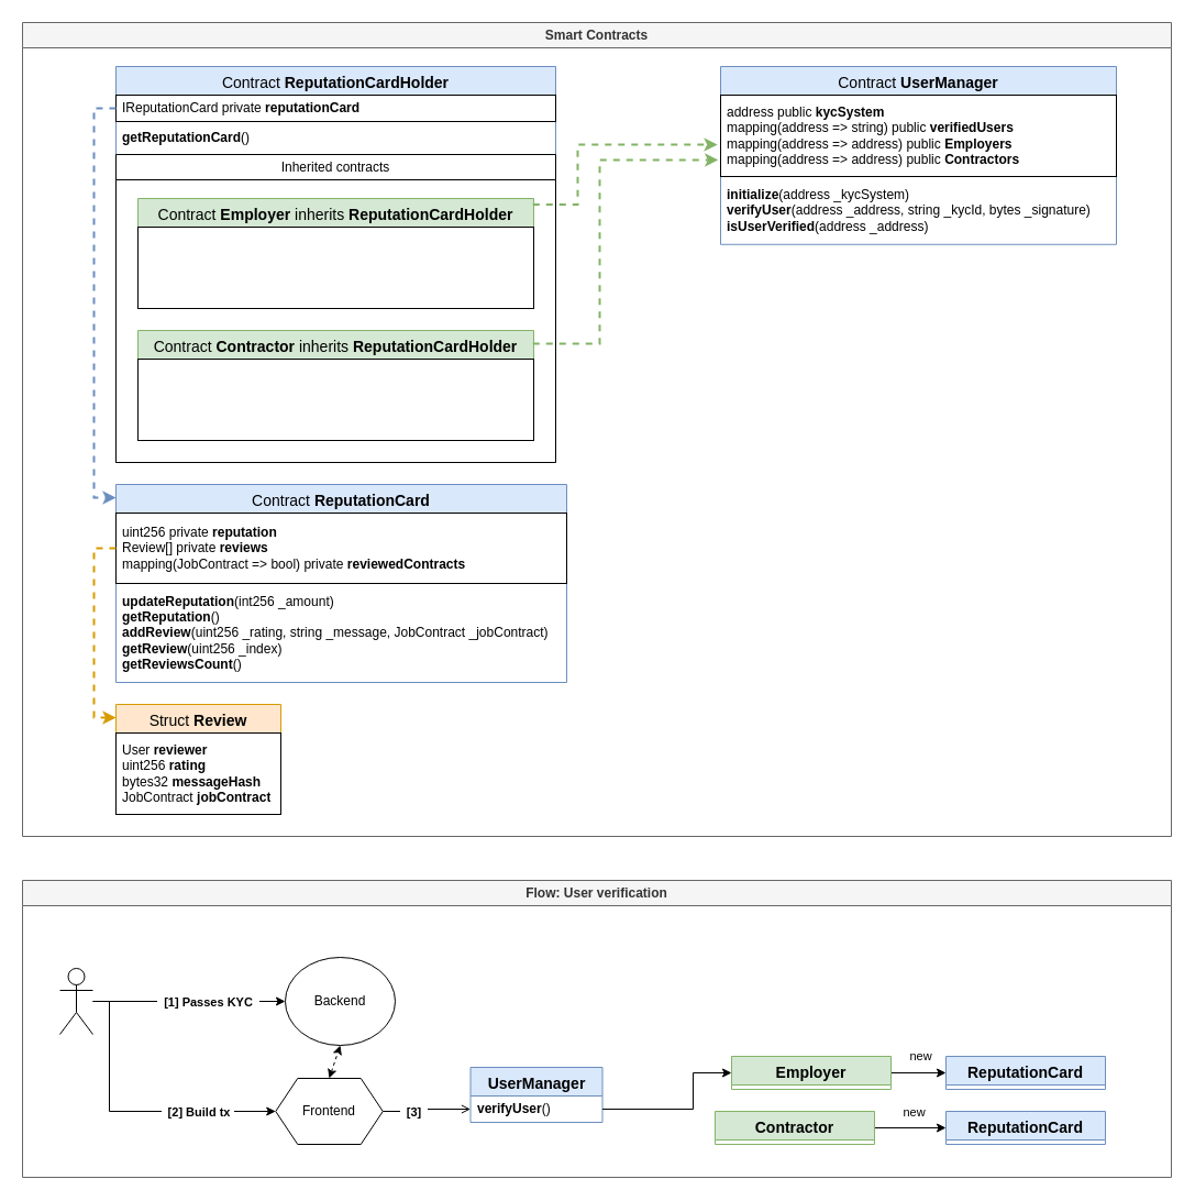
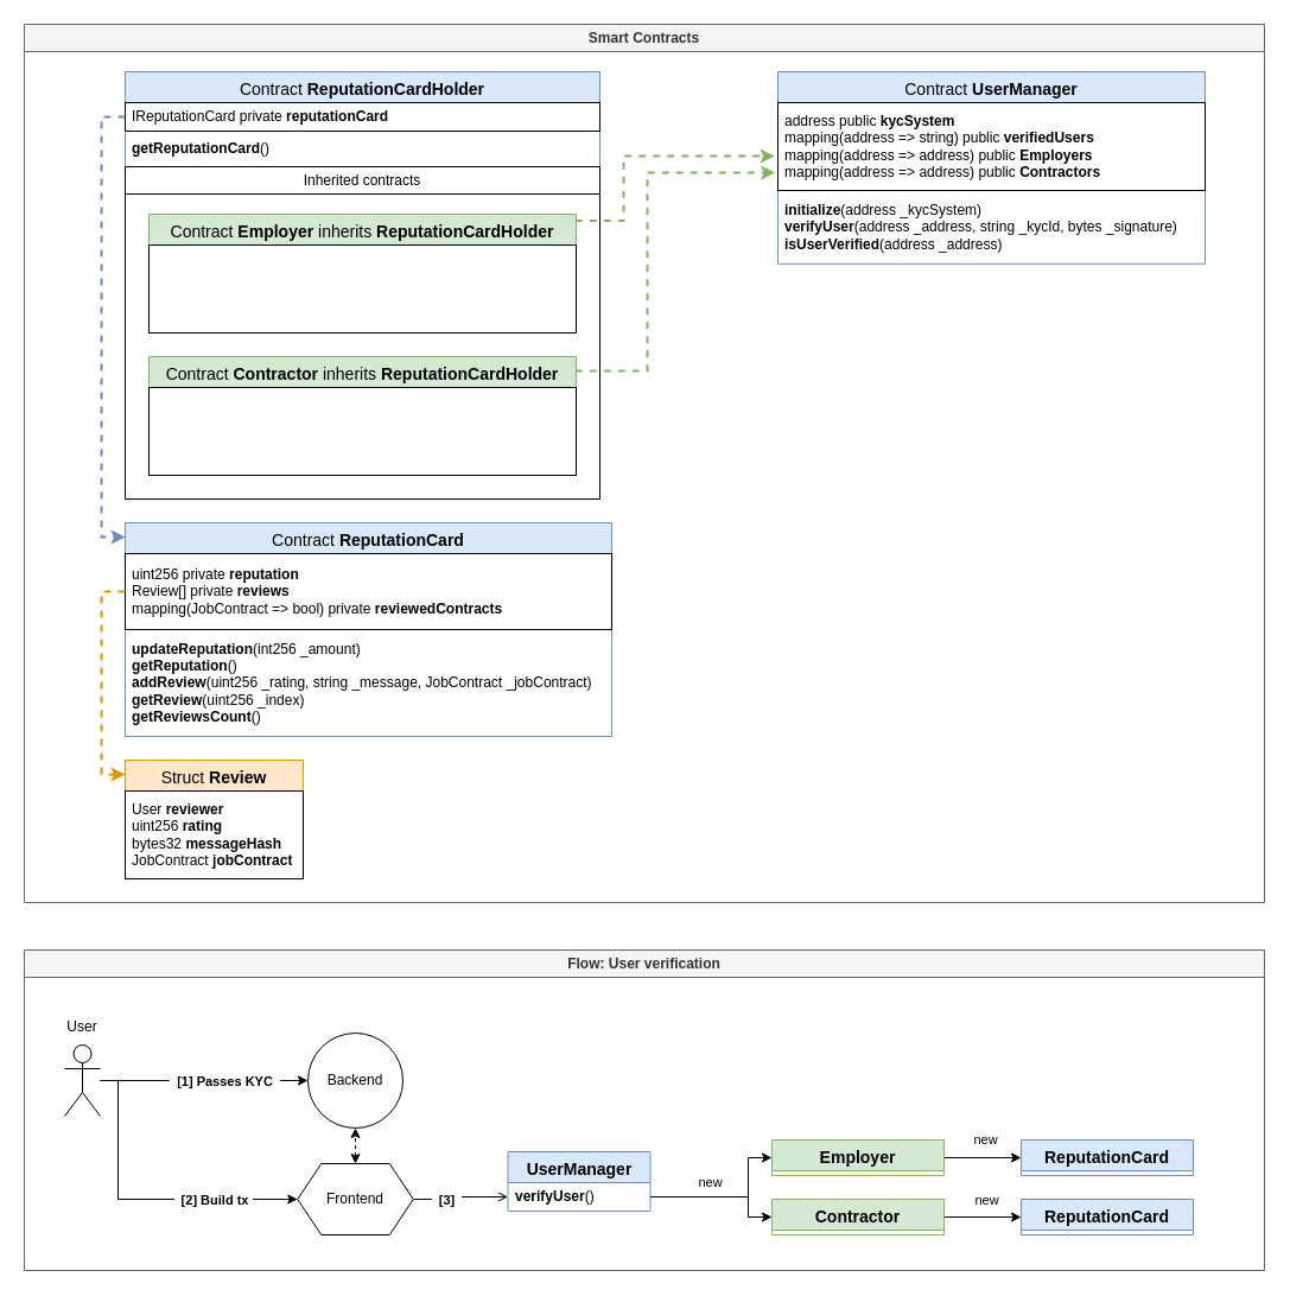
  <mxCell id="0" />
  <mxCell id="1" parent="0" />
  <mxCell id="2" value="Smart Contracts" style="swimlane;whiteSpace=wrap;html=1;fillColor=#f5f5f5;fontColor=#333333;strokeColor=#666666;" vertex="1" parent="1"><mxGeometry x="20" y="20" width="1045" height="740" as="geometry"><mxRectangle x="95" y="-130" width="140" height="30" as="alternateBounds" /></mxGeometry></mxCell>
  <mxCell id="3" value="&lt;font style=&quot;font-size: 14px;&quot;&gt;&lt;span style=&quot;font-weight: normal;&quot;&gt;Contract &lt;/span&gt;ReputationCardHolder&lt;br&gt;&lt;/font&gt;" style="swimlane;fontStyle=1;align=center;verticalAlign=top;childLayout=stackLayout;horizontal=1;startSize=26;horizontalStack=0;resizeParent=1;resizeParentMax=0;resizeLast=0;collapsible=1;marginBottom=0;whiteSpace=wrap;html=1;fillColor=#dae8fc;strokeColor=#6c8ebf;" vertex="1" parent="2"><mxGeometry x="84.99" y="40" width="400" height="360" as="geometry" /></mxCell>
  <mxCell id="4" value="&lt;div style=&quot;border-color: var(--border-color);&quot;&gt;&lt;div style=&quot;border-color: var(--border-color);&quot;&gt;IReputationCard private &lt;b&gt;reputationCard&lt;/b&gt;&lt;br&gt;&lt;/div&gt;&lt;/div&gt;" style="text;strokeColor=default;fillColor=none;align=left;verticalAlign=middle;spacingLeft=4;spacingRight=4;overflow=hidden;rotatable=0;points=[[0,0.5],[1,0.5]];portConstraint=eastwest;whiteSpace=wrap;html=1;strokeWidth=1;rounded=0;absoluteArcSize=0;shadow=0;spacingTop=0;spacing=2;" vertex="1" parent="3"><mxGeometry y="26" width="400" height="24" as="geometry" /></mxCell>
  <mxCell id="5" value="&lt;b&gt;getReputationCard&lt;/b&gt;()" style="text;strokeColor=none;fillColor=none;align=left;verticalAlign=middle;spacingLeft=4;spacingRight=4;overflow=hidden;rotatable=0;points=[[0,0.5],[1,0.5]];portConstraint=eastwest;whiteSpace=wrap;html=1;strokeWidth=1;rounded=0;absoluteArcSize=0;shadow=0;spacingTop=0;spacing=2;" vertex="1" parent="3"><mxGeometry y="50" width="400" height="30" as="geometry" /></mxCell>
  <mxCell id="6" value="&lt;span style=&quot;font-weight: normal;&quot;&gt;Inherited contracts&lt;/span&gt;" style="swimlane;whiteSpace=wrap;html=1;" vertex="1" parent="3"><mxGeometry y="80" width="400" height="280" as="geometry" /></mxCell>
  <mxCell id="7" value="&lt;font style=&quot;font-size: 14px;&quot;&gt;&lt;span style=&quot;font-size: 14px; font-weight: normal;&quot;&gt;Contract&lt;/span&gt;&lt;span style=&quot;font-size: 14px;&quot;&gt; Employer &lt;/span&gt;&lt;span style=&quot;font-weight: normal;&quot;&gt;&lt;font style=&quot;font-size: 14px;&quot;&gt;inherits&amp;nbsp;&lt;/font&gt;&lt;/span&gt;&lt;/font&gt;&lt;span style=&quot;font-size: 14px;&quot;&gt;&lt;font style=&quot;font-size: 14px;&quot;&gt;ReputationCardHolder&lt;/font&gt;&lt;/span&gt;" style="swimlane;fontStyle=1;align=center;verticalAlign=top;childLayout=stackLayout;horizontal=1;startSize=26;horizontalStack=0;resizeParent=1;resizeParentMax=0;resizeLast=0;collapsible=1;marginBottom=0;whiteSpace=wrap;html=1;fillColor=#d5e8d4;strokeColor=#82b366;" vertex="1" parent="6"><mxGeometry x="20" y="40" width="360" height="100" as="geometry" /></mxCell>
  <mxCell id="8" value="&lt;div style=&quot;border-color: var(--border-color);&quot;&gt;&lt;br&gt;&lt;/div&gt;" style="text;strokeColor=default;fillColor=none;align=left;verticalAlign=middle;spacingLeft=4;spacingRight=4;overflow=hidden;rotatable=0;points=[[0,0.5],[1,0.5]];portConstraint=eastwest;whiteSpace=wrap;html=1;strokeWidth=1;rounded=0;absoluteArcSize=0;shadow=0;spacingTop=0;spacing=2;" vertex="1" parent="7"><mxGeometry y="26" width="360" height="74" as="geometry" /></mxCell>
  <mxCell id="9" value="&lt;font style=&quot;font-size: 14px;&quot;&gt;&lt;span style=&quot;font-size: 14px; font-weight: normal;&quot;&gt;Contract&lt;/span&gt;&lt;span style=&quot;font-size: 14px;&quot;&gt; Contractor&amp;nbsp;&lt;/span&gt;&lt;span style=&quot;font-weight: normal;&quot;&gt;&lt;font style=&quot;font-size: 14px;&quot;&gt;inherits&amp;nbsp;&lt;/font&gt;&lt;/span&gt;&lt;/font&gt;&lt;span style=&quot;font-size: 14px;&quot;&gt;&lt;font style=&quot;font-size: 14px;&quot;&gt;ReputationCardHolder&lt;/font&gt;&lt;/span&gt;" style="swimlane;fontStyle=1;align=center;verticalAlign=top;childLayout=stackLayout;horizontal=1;startSize=26;horizontalStack=0;resizeParent=1;resizeParentMax=0;resizeLast=0;collapsible=1;marginBottom=0;whiteSpace=wrap;html=1;fillColor=#d5e8d4;strokeColor=#82b366;" vertex="1" parent="6"><mxGeometry x="20" y="160" width="360" height="100" as="geometry" /></mxCell>
  <mxCell id="10" value="&lt;div style=&quot;border-color: var(--border-color);&quot;&gt;&lt;br&gt;&lt;/div&gt;" style="text;strokeColor=default;fillColor=none;align=left;verticalAlign=middle;spacingLeft=4;spacingRight=4;overflow=hidden;rotatable=0;points=[[0,0.5],[1,0.5]];portConstraint=eastwest;whiteSpace=wrap;html=1;strokeWidth=1;rounded=0;absoluteArcSize=0;shadow=0;spacingTop=0;spacing=2;" vertex="1" parent="9"><mxGeometry y="26" width="360" height="74" as="geometry" /></mxCell>
  <mxCell id="11" value="&lt;font style=&quot;font-size: 14px;&quot;&gt;&lt;span style=&quot;font-weight: normal;&quot;&gt;Contract&lt;/span&gt; UserManager&lt;br&gt;&lt;/font&gt;" style="swimlane;fontStyle=1;align=center;verticalAlign=top;childLayout=stackLayout;horizontal=1;startSize=26;horizontalStack=0;resizeParent=1;resizeParentMax=0;resizeLast=0;collapsible=1;marginBottom=0;whiteSpace=wrap;html=1;fillColor=#dae8fc;strokeColor=#6c8ebf;" vertex="1" parent="2"><mxGeometry x="634.99" y="40" width="360.01" height="161.78" as="geometry" /></mxCell>
  <mxCell id="12" value="&lt;div style=&quot;border-color: var(--border-color);&quot;&gt;address public&amp;nbsp;&lt;b style=&quot;border-color: var(--border-color);&quot;&gt;kycSystem&lt;/b&gt;&lt;/div&gt;&lt;div style=&quot;border-color: var(--border-color);&quot;&gt;mapping(address =&amp;gt; string) public&amp;nbsp;&lt;b style=&quot;border-color: var(--border-color);&quot;&gt;verifiedUsers&lt;/b&gt;&lt;/div&gt;&lt;div style=&quot;border-color: var(--border-color);&quot;&gt;mapping(address =&amp;gt; address) public&amp;nbsp;&lt;b style=&quot;border-color: var(--border-color);&quot;&gt;Employers&lt;/b&gt;&lt;/div&gt;&lt;div style=&quot;border-color: var(--border-color);&quot;&gt;mapping(address =&amp;gt; address) public&amp;nbsp;&lt;b style=&quot;border-color: var(--border-color);&quot;&gt;Contractors&lt;/b&gt;&lt;/div&gt;" style="text;strokeColor=default;fillColor=none;align=left;verticalAlign=middle;spacingLeft=4;spacingRight=4;overflow=hidden;rotatable=0;points=[[0,0.5],[1,0.5]];portConstraint=eastwest;whiteSpace=wrap;html=1;strokeWidth=1;rounded=0;absoluteArcSize=0;shadow=0;spacingTop=0;spacing=2;" vertex="1" parent="11"><mxGeometry y="26" width="360.01" height="74" as="geometry" /></mxCell>
  <mxCell id="13" value="&lt;b&gt;initialize&lt;/b&gt;(address _kycSystem)&lt;br&gt;&lt;b&gt;verifyUser&lt;/b&gt;(address _address, string _kycId, bytes _signature)&lt;br&gt;&lt;b&gt;isUserVerified&lt;/b&gt;(address _address)" style="text;strokeColor=none;fillColor=none;align=left;verticalAlign=middle;spacingLeft=4;spacingRight=4;overflow=hidden;rotatable=0;points=[[0,0.5],[1,0.5]];portConstraint=eastwest;whiteSpace=wrap;html=1;strokeWidth=1;rounded=0;absoluteArcSize=0;shadow=0;spacingTop=0;spacing=2;" vertex="1" parent="11"><mxGeometry y="100" width="360.01" height="61.78" as="geometry" /></mxCell>
  <mxCell id="14" value="&lt;font style=&quot;font-size: 14px;&quot;&gt;&lt;span style=&quot;font-weight: normal;&quot;&gt;Contract &lt;/span&gt;ReputationCard&lt;br&gt;&lt;/font&gt;" style="swimlane;fontStyle=1;align=center;verticalAlign=top;childLayout=stackLayout;horizontal=1;startSize=26;horizontalStack=0;resizeParent=1;resizeParentMax=0;resizeLast=0;collapsible=1;marginBottom=0;whiteSpace=wrap;html=1;fillColor=#dae8fc;strokeColor=#6c8ebf;" vertex="1" parent="2"><mxGeometry x="84.99" y="420" width="410" height="180" as="geometry" /></mxCell>
  <mxCell id="15" value="&lt;div style=&quot;border-color: var(--border-color);&quot;&gt;&lt;div style=&quot;border-color: var(--border-color);&quot;&gt;uint256 private &lt;b&gt;reputation&lt;/b&gt;&lt;/div&gt;&lt;div style=&quot;border-color: var(--border-color);&quot;&gt;Review[] private &lt;b&gt;reviews&lt;/b&gt;&lt;/div&gt;&lt;div style=&quot;border-color: var(--border-color);&quot;&gt;mapping(JobContract =&amp;gt; bool) private &lt;b&gt;reviewedContracts&lt;/b&gt;&lt;/div&gt;&lt;/div&gt;" style="text;strokeColor=default;fillColor=none;align=left;verticalAlign=middle;spacingLeft=4;spacingRight=4;overflow=hidden;rotatable=0;points=[[0,0.5],[1,0.5]];portConstraint=eastwest;whiteSpace=wrap;html=1;strokeWidth=1;rounded=0;absoluteArcSize=0;shadow=0;spacingTop=0;spacing=2;" vertex="1" parent="14"><mxGeometry y="26" width="410" height="64" as="geometry" /></mxCell>
  <mxCell id="16" value="&lt;div&gt;&lt;b&gt;updateReputation&lt;/b&gt;(int256 _amount)&lt;/div&gt;&lt;div&gt;&lt;b&gt;getReputation&lt;/b&gt;()&lt;/div&gt;&lt;div&gt;&lt;b&gt;addReview&lt;/b&gt;(&lt;span style=&quot;background-color: initial;&quot;&gt;uint256 _rating,&amp;nbsp;&lt;/span&gt;&lt;span style=&quot;background-color: initial;&quot;&gt;string _message,&lt;/span&gt;&lt;span style=&quot;background-color: initial;&quot;&gt;&amp;nbsp;JobContract _jobContract&lt;/span&gt;&lt;span style=&quot;background-color: initial;&quot;&gt;)&lt;/span&gt;&lt;/div&gt;&lt;div&gt;&lt;b&gt;getReview&lt;/b&gt;(uint256 _index)&lt;/div&gt;&lt;div&gt;&lt;b&gt;getReviewsCount&lt;/b&gt;()&lt;/div&gt;" style="text;strokeColor=none;fillColor=none;align=left;verticalAlign=middle;spacingLeft=4;spacingRight=4;overflow=hidden;rotatable=0;points=[[0,0.5],[1,0.5]];portConstraint=eastwest;whiteSpace=wrap;html=1;strokeWidth=1;rounded=0;absoluteArcSize=0;shadow=0;spacingTop=0;spacing=2;" vertex="1" parent="14"><mxGeometry y="90" width="410" height="90" as="geometry" /></mxCell>
  <mxCell id="17" value="&lt;font style=&quot;font-size: 14px;&quot;&gt;&lt;span style=&quot;font-weight: normal;&quot;&gt;Struct&lt;/span&gt; Review&lt;/font&gt;" style="swimlane;fontStyle=1;align=center;verticalAlign=top;childLayout=stackLayout;horizontal=1;startSize=26;horizontalStack=0;resizeParent=1;resizeParentMax=0;resizeLast=0;collapsible=1;marginBottom=0;whiteSpace=wrap;html=1;fillColor=#ffe6cc;strokeColor=#d79b00;" vertex="1" parent="2"><mxGeometry x="84.99" y="620" width="150" height="100" as="geometry" /></mxCell>
  <mxCell id="18" value="&lt;div style=&quot;border-color: var(--border-color);&quot;&gt;&lt;div style=&quot;border-color: var(--border-color);&quot;&gt;User &lt;b&gt;reviewer&lt;/b&gt;&lt;/div&gt;&lt;div style=&quot;border-color: var(--border-color);&quot;&gt;uint256 &lt;b&gt;rating&lt;/b&gt;&lt;/div&gt;&lt;div style=&quot;border-color: var(--border-color);&quot;&gt;bytes32 &lt;b&gt;messageHash&lt;/b&gt;&lt;/div&gt;&lt;div style=&quot;border-color: var(--border-color);&quot;&gt;JobContract &lt;b&gt;jobContract&lt;/b&gt;&lt;/div&gt;&lt;/div&gt;" style="text;strokeColor=default;fillColor=none;align=left;verticalAlign=middle;spacingLeft=4;spacingRight=4;overflow=hidden;rotatable=0;points=[[0,0.5],[1,0.5]];portConstraint=eastwest;whiteSpace=wrap;html=1;strokeWidth=1;rounded=0;absoluteArcSize=0;shadow=0;spacingTop=0;spacing=2;" vertex="1" parent="17"><mxGeometry y="26" width="150" height="74" as="geometry" /></mxCell>
  <mxCell id="19" style="edgeStyle=orthogonalEdgeStyle;rounded=0;orthogonalLoop=1;jettySize=auto;html=1;exitX=0.998;exitY=0.12;exitDx=0;exitDy=0;entryX=-0.006;entryY=0.797;entryDx=0;entryDy=0;entryPerimeter=0;exitPerimeter=0;fillColor=#d5e8d4;strokeColor=#82b366;strokeWidth=2;dashed=1;" edge="1" parent="2" source="9" target="12"><mxGeometry relative="1" as="geometry"><mxPoint x="595" y="240" as="sourcePoint" /><mxPoint x="595" y="524" as="targetPoint" /><Array as="points"><mxPoint x="525" y="292" /><mxPoint x="525" y="125" /></Array></mxGeometry></mxCell>
  <mxCell id="20" style="edgeStyle=orthogonalEdgeStyle;rounded=0;orthogonalLoop=1;jettySize=auto;html=1;exitX=0.998;exitY=0.055;exitDx=0;exitDy=0;entryX=-0.008;entryY=0.608;entryDx=0;entryDy=0;entryPerimeter=0;exitPerimeter=0;fillColor=#d5e8d4;strokeColor=#82b366;strokeWidth=2;dashed=1;" edge="1" parent="2" source="7" target="12"><mxGeometry relative="1" as="geometry"><mxPoint x="564" y="282" as="sourcePoint" /><mxPoint x="643" y="175" as="targetPoint" /><Array as="points"><mxPoint x="505" y="165" /><mxPoint x="505" y="111" /></Array></mxGeometry></mxCell>
  <mxCell id="21" style="edgeStyle=orthogonalEdgeStyle;rounded=0;orthogonalLoop=1;jettySize=auto;html=1;exitX=0;exitY=0.5;exitDx=0;exitDy=0;entryX=0;entryY=0.067;entryDx=0;entryDy=0;entryPerimeter=0;fillColor=#dae8fc;strokeColor=#6c8ebf;dashed=1;strokeWidth=2;" edge="1" parent="2" source="4" target="14"><mxGeometry relative="1" as="geometry" /></mxCell>
  <mxCell id="22" style="edgeStyle=orthogonalEdgeStyle;rounded=0;orthogonalLoop=1;jettySize=auto;html=1;entryX=0;entryY=0.12;entryDx=0;entryDy=0;entryPerimeter=0;fillColor=#ffe6cc;strokeColor=#d79b00;strokeWidth=2;dashed=1;" edge="1" parent="2" source="15" target="17"><mxGeometry relative="1" as="geometry" /></mxCell>
  <mxCell id="23" value="Flow: User verification" style="swimlane;whiteSpace=wrap;html=1;fillColor=#f5f5f5;fontColor=#333333;strokeColor=#666666;" vertex="1" parent="1"><mxGeometry x="20" y="800" width="1045" height="270" as="geometry" /></mxCell>
- <mxCell id="24" value="Backend" style="ellipse;whiteSpace=wrap;html=1;aspect=fixed;" vertex="1" parent="23"><mxGeometry x="239" y="70" width="100" height="80" as="geometry" /></mxCell>
+ <mxCell id="24" value="Backend" style="ellipse;whiteSpace=wrap;html=1;aspect=fixed;" vertex="1" parent="23"><mxGeometry x="239" y="70" width="80" height="80" as="geometry" /></mxCell>
  <mxCell id="25" style="edgeStyle=orthogonalEdgeStyle;rounded=0;orthogonalLoop=1;jettySize=auto;html=1;entryX=0;entryY=0.5;entryDx=0;entryDy=0;strokeWidth=1;" edge="1" parent="23" source="27" target="24"><mxGeometry relative="1" as="geometry" /></mxCell>
  <mxCell id="26" value="&lt;font style=&quot;font-size: 11px;&quot;&gt;&amp;nbsp; [1] Passes KYC&amp;nbsp;&amp;nbsp;&lt;/font&gt;" style="edgeLabel;html=1;align=center;verticalAlign=middle;resizable=0;points=[];fontStyle=1;fontSize=11;" vertex="1" connectable="0" parent="25"><mxGeometry x="-0.216" y="2" relative="1" as="geometry"><mxPoint x="35" y="2" as="offset" /></mxGeometry></mxCell>
  <mxCell id="27" value="" style="shape=umlActor;verticalLabelPosition=bottom;verticalAlign=top;html=1;outlineConnect=0;" vertex="1" parent="23"><mxGeometry x="34" y="80" width="30" height="60" as="geometry" /></mxCell>
  <mxCell id="28" style="edgeStyle=orthogonalEdgeStyle;rounded=0;orthogonalLoop=1;jettySize=auto;html=1;entryX=0;entryY=0.5;entryDx=0;entryDy=0;strokeWidth=1;endArrow=open;" edge="1" parent="23" source="30" target="36"><mxGeometry relative="1" as="geometry" /></mxCell>
  <mxCell id="29" value="&lt;b&gt;&amp;nbsp; [3]&amp;nbsp;&amp;nbsp;&lt;/b&gt;" style="edgeLabel;html=1;align=center;verticalAlign=middle;resizable=0;points=[];" vertex="1" connectable="0" parent="28"><mxGeometry x="-0.303" relative="1" as="geometry"><mxPoint as="offset" /></mxGeometry></mxCell>
  <mxCell id="30" value="Frontend" style="shape=hexagon;perimeter=hexagonPerimeter2;whiteSpace=wrap;html=1;fixedSize=1;" vertex="1" parent="23"><mxGeometry x="230.25" y="180" width="97.5" height="60" as="geometry" /></mxCell>
  <mxCell id="31" style="edgeStyle=orthogonalEdgeStyle;rounded=0;orthogonalLoop=1;jettySize=auto;html=1;entryX=0;entryY=0.5;entryDx=0;entryDy=0;strokeWidth=1;" edge="1" parent="23" source="27" target="30"><mxGeometry relative="1" as="geometry"><mxPoint x="55.25" y="190" as="sourcePoint" /><mxPoint x="230.25" y="190" as="targetPoint" /><Array as="points"><mxPoint x="79" y="110" /><mxPoint x="79" y="210" /></Array></mxGeometry></mxCell>
  <mxCell id="32" value="&lt;font style=&quot;font-size: 11px;&quot;&gt;&amp;nbsp; [2] Build tx&amp;nbsp;&lt;/font&gt;" style="edgeLabel;html=1;align=center;verticalAlign=middle;resizable=0;points=[];fontStyle=1;fontSize=11;" vertex="1" connectable="0" parent="31"><mxGeometry x="-0.216" y="2" relative="1" as="geometry"><mxPoint x="77" y="11" as="offset" /></mxGeometry></mxCell>
+ <mxCell id="33" value="User" style="text;html=1;strokeColor=none;fillColor=none;align=center;verticalAlign=middle;whiteSpace=wrap;rounded=0;" vertex="1" parent="23"><mxGeometry x="25" y="50" width="48" height="30" as="geometry" /></mxCell>
  <mxCell id="34" value="" style="endArrow=classic;startArrow=classic;html=1;rounded=0;exitX=0.5;exitY=0;exitDx=0;exitDy=0;entryX=0.5;entryY=1;entryDx=0;entryDy=0;dashed=1;" edge="1" parent="23" source="30" target="24"><mxGeometry width="50" height="50" relative="1" as="geometry"><mxPoint x="349" y="170" as="sourcePoint" /><mxPoint x="399" y="120" as="targetPoint" /></mxGeometry></mxCell>
  <mxCell id="35" value="&lt;font style=&quot;font-size: 14px;&quot;&gt;UserManager&lt;br&gt;&lt;/font&gt;" style="swimlane;fontStyle=1;align=center;verticalAlign=top;childLayout=stackLayout;horizontal=1;startSize=26;horizontalStack=0;resizeParent=1;resizeParentMax=0;resizeLast=0;collapsible=1;marginBottom=0;whiteSpace=wrap;html=1;fillColor=#dae8fc;strokeColor=#6c8ebf;" vertex="1" parent="23"><mxGeometry x="407.5" y="170" width="120" height="50" as="geometry" /></mxCell>
  <mxCell id="36" value="&lt;b&gt;verifyUser&lt;/b&gt;()" style="text;strokeColor=none;fillColor=none;align=left;verticalAlign=middle;spacingLeft=4;spacingRight=4;overflow=hidden;rotatable=0;points=[[0,0.5],[1,0.5]];portConstraint=eastwest;whiteSpace=wrap;html=1;strokeWidth=1;rounded=0;absoluteArcSize=0;shadow=0;spacingTop=0;spacing=2;" vertex="1" parent="35"><mxGeometry y="26" width="120" height="24" as="geometry" /></mxCell>
  <mxCell id="37" value="new" style="edgeStyle=orthogonalEdgeStyle;rounded=0;orthogonalLoop=1;jettySize=auto;html=1;entryX=0;entryY=0.5;entryDx=0;entryDy=0;" edge="1" parent="23" source="38" target="45"><mxGeometry x="0.077" y="15" relative="1" as="geometry"><mxPoint as="offset" /></mxGeometry></mxCell>
- <mxCell id="38" value="&lt;font style=&quot;font-size: 14px;&quot;&gt;&lt;span style=&quot;font-size: 14px;&quot;&gt;Employer&lt;/span&gt;&lt;/font&gt;" style="swimlane;fontStyle=1;align=center;verticalAlign=top;childLayout=stackLayout;horizontal=1;startSize=26;horizontalStack=0;resizeParent=1;resizeParentMax=0;resizeLast=0;collapsible=1;marginBottom=0;whiteSpace=wrap;html=1;fillColor=#d5e8d4;strokeColor=#82b366;" vertex="1" parent="23"><mxGeometry x="645" y="160" width="145" height="30" as="geometry" /></mxCell>
+ <mxCell id="38" value="&lt;font style=&quot;font-size: 14px;&quot;&gt;&lt;span style=&quot;font-size: 14px;&quot;&gt;Employer&lt;/span&gt;&lt;/font&gt;" style="swimlane;fontStyle=1;align=center;verticalAlign=top;childLayout=stackLayout;horizontal=1;startSize=26;horizontalStack=0;resizeParent=1;resizeParentMax=0;resizeLast=0;collapsible=1;marginBottom=0;whiteSpace=wrap;html=1;fillColor=#d5e8d4;strokeColor=#82b366;" vertex="1" parent="23"><mxGeometry x="630" y="160" width="145" height="30" as="geometry" /></mxCell>
  <mxCell id="39" style="edgeStyle=orthogonalEdgeStyle;rounded=0;orthogonalLoop=1;jettySize=auto;html=1;entryX=0;entryY=0.5;entryDx=0;entryDy=0;" edge="1" parent="23" source="41" target="46"><mxGeometry relative="1" as="geometry" /></mxCell>
  <mxCell id="40" value="new" style="edgeLabel;html=1;align=center;verticalAlign=middle;resizable=0;points=[];" vertex="1" connectable="0" parent="39"><mxGeometry x="0.077" y="1" relative="1" as="geometry"><mxPoint y="-14" as="offset" /></mxGeometry></mxCell>
  <mxCell id="41" value="&lt;font style=&quot;font-size: 14px;&quot;&gt;&lt;span style=&quot;font-size: 14px;&quot;&gt;Contractor&lt;/span&gt;&lt;/font&gt;" style="swimlane;fontStyle=1;align=center;verticalAlign=top;childLayout=stackLayout;horizontal=1;startSize=26;horizontalStack=0;resizeParent=1;resizeParentMax=0;resizeLast=0;collapsible=1;marginBottom=0;whiteSpace=wrap;html=1;fillColor=#d5e8d4;strokeColor=#82b366;" vertex="1" parent="23"><mxGeometry x="630" y="210" width="145" height="30" as="geometry" /></mxCell>
+ <mxCell id="42" style="edgeStyle=orthogonalEdgeStyle;rounded=0;orthogonalLoop=1;jettySize=auto;html=1;exitX=1;exitY=0.5;exitDx=0;exitDy=0;entryX=0;entryY=0.5;entryDx=0;entryDy=0;" edge="1" parent="23" source="36" target="41"><mxGeometry relative="1" as="geometry"><mxPoint x="815" y="110" as="targetPoint" /><Array as="points"><mxPoint x="610" y="208" /><mxPoint x="610" y="225" /></Array></mxGeometry></mxCell>
+ <mxCell id="43" value="new" style="edgeLabel;html=1;align=center;verticalAlign=middle;resizable=0;points=[];" vertex="1" connectable="0" parent="42"><mxGeometry x="0.282" relative="1" as="geometry"><mxPoint x="-27" y="-13" as="offset" /></mxGeometry></mxCell>
  <mxCell id="44" style="edgeStyle=orthogonalEdgeStyle;rounded=0;orthogonalLoop=1;jettySize=auto;html=1;exitX=1;exitY=0.5;exitDx=0;exitDy=0;entryX=0;entryY=0.5;entryDx=0;entryDy=0;" edge="1" parent="23" source="36" target="38"><mxGeometry relative="1" as="geometry"><Array as="points"><mxPoint x="610" y="208" /><mxPoint x="610" y="175" /></Array></mxGeometry></mxCell>
  <mxCell id="45" value="&lt;font style=&quot;font-size: 14px;&quot;&gt;&lt;span style=&quot;font-size: 14px;&quot;&gt;ReputationCard&lt;/span&gt;&lt;/font&gt;" style="swimlane;fontStyle=1;align=center;verticalAlign=top;childLayout=stackLayout;horizontal=1;startSize=26;horizontalStack=0;resizeParent=1;resizeParentMax=0;resizeLast=0;collapsible=1;marginBottom=0;whiteSpace=wrap;html=1;fillColor=#dae8fc;strokeColor=#6c8ebf;" vertex="1" parent="23"><mxGeometry x="840" y="160" width="145" height="30" as="geometry" /></mxCell>
  <mxCell id="46" value="&lt;font style=&quot;font-size: 14px;&quot;&gt;&lt;span style=&quot;font-size: 14px;&quot;&gt;ReputationCard&lt;/span&gt;&lt;/font&gt;" style="swimlane;fontStyle=1;align=center;verticalAlign=top;childLayout=stackLayout;horizontal=1;startSize=26;horizontalStack=0;resizeParent=1;resizeParentMax=0;resizeLast=0;collapsible=1;marginBottom=0;whiteSpace=wrap;html=1;fillColor=#dae8fc;strokeColor=#6c8ebf;" vertex="1" parent="23"><mxGeometry x="840" y="210" width="145" height="30" as="geometry" /></mxCell>
